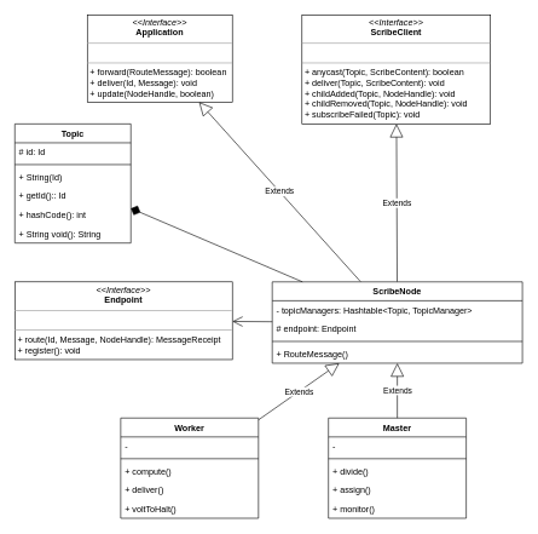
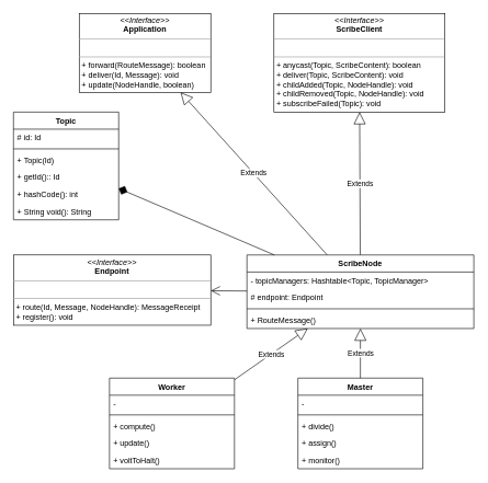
  <mxCell id="0" />
  <mxCell id="1" parent="0" />
  <mxCell id="2" value="&lt;p style=&quot;margin:0px;margin-top:4px;text-align:center;&quot;&gt;&lt;i&gt;&amp;lt;&amp;lt;Interface&amp;gt;&amp;gt;&lt;/i&gt;&lt;br&gt;&lt;b&gt;Endpoint&lt;/b&gt;&lt;br&gt;&lt;/p&gt;&lt;hr size=&quot;1&quot;&gt;&lt;p style=&quot;margin:0px;margin-left:4px;&quot;&gt;&lt;br&gt;&lt;/p&gt;&lt;hr size=&quot;1&quot;&gt;&lt;p style=&quot;margin:0px;margin-left:4px;&quot;&gt;+ route(Id, Message, NodeHandle): MessageReceipt&lt;br&gt;&lt;/p&gt;&lt;p style=&quot;margin:0px;margin-left:4px;&quot;&gt;+&amp;nbsp;register()&lt;span style=&quot;background-color: initial;&quot;&gt;: void&lt;/span&gt;&lt;/p&gt;" style="verticalAlign=top;align=left;overflow=fill;fontSize=12;fontFamily=Helvetica;html=1;rounded=0;shadow=0;comic=0;labelBackgroundColor=none;strokeWidth=1" vertex="1" parent="1"><mxGeometry x="20" y="387.5" width="300" height="107" as="geometry" /></mxCell>
  <mxCell id="3" value="&lt;p style=&quot;margin:0px;margin-top:4px;text-align:center;&quot;&gt;&lt;i&gt;&amp;lt;&amp;lt;Interface&amp;gt;&amp;gt;&lt;/i&gt;&lt;br&gt;&lt;b&gt;Application&lt;/b&gt;&lt;br&gt;&lt;/p&gt;&lt;hr size=&quot;1&quot;&gt;&lt;p style=&quot;margin:0px;margin-left:4px;&quot;&gt;&lt;br&gt;&lt;/p&gt;&lt;hr size=&quot;1&quot;&gt;&lt;p style=&quot;margin:0px;margin-left:4px;&quot;&gt;+ forward(RouteMessage): boolean&lt;br&gt;&lt;/p&gt;&lt;p style=&quot;margin:0px;margin-left:4px;&quot;&gt;+ deliver(Id, Message)&lt;span style=&quot;background-color: initial;&quot;&gt;: void&lt;/span&gt;&lt;/p&gt;&lt;p style=&quot;margin:0px;margin-left:4px;&quot;&gt;&lt;span style=&quot;background-color: initial;&quot;&gt;+ update(NodeHandle, boolean)&lt;/span&gt;&lt;/p&gt;" style="verticalAlign=top;align=left;overflow=fill;fontSize=12;fontFamily=Helvetica;html=1;rounded=0;shadow=0;comic=0;labelBackgroundColor=none;strokeWidth=1" vertex="1" parent="1"><mxGeometry x="120" y="20" width="200" height="120" as="geometry" /></mxCell>
  <mxCell id="4" value="&lt;p style=&quot;margin:0px;margin-top:4px;text-align:center;&quot;&gt;&lt;i&gt;&amp;lt;&amp;lt;Interface&amp;gt;&amp;gt;&lt;/i&gt;&lt;br&gt;&lt;b&gt;ScribeClient&lt;/b&gt;&lt;br&gt;&lt;/p&gt;&lt;hr size=&quot;1&quot;&gt;&lt;p style=&quot;margin:0px;margin-left:4px;&quot;&gt;&lt;br&gt;&lt;/p&gt;&lt;hr size=&quot;1&quot;&gt;&lt;p style=&quot;margin:0px;margin-left:4px;&quot;&gt;+ anycast(Topic, ScribeContent): boolean&lt;br&gt;&lt;/p&gt;&lt;p style=&quot;margin:0px;margin-left:4px;&quot;&gt;+ deliver(Topic, ScribeContent)&lt;span style=&quot;background-color: initial;&quot;&gt;: void&lt;/span&gt;&lt;/p&gt;&lt;p style=&quot;margin:0px;margin-left:4px;&quot;&gt;&lt;span style=&quot;background-color: initial;&quot;&gt;+ childAdded(Topic, NodeHandle): void&lt;/span&gt;&lt;/p&gt;&lt;p style=&quot;margin:0px;margin-left:4px;&quot;&gt;&lt;span style=&quot;background-color: initial;&quot;&gt;+ childRemoved(Topic, NodeHandle): void&lt;/span&gt;&lt;/p&gt;&lt;p style=&quot;margin:0px;margin-left:4px;&quot;&gt;&lt;span style=&quot;background-color: initial;&quot;&gt;+ subscribeFailed(Topic): void&lt;/span&gt;&lt;/p&gt;" style="verticalAlign=top;align=left;overflow=fill;fontSize=12;fontFamily=Helvetica;html=1;rounded=0;shadow=0;comic=0;labelBackgroundColor=none;strokeWidth=1" vertex="1" parent="1"><mxGeometry x="416" y="20" width="260" height="150" as="geometry" /></mxCell>
  <mxCell id="5" value="Extends" style="endArrow=block;endSize=16;endFill=0;html=1;rounded=0;" edge="1" parent="1" source="8" target="4"><mxGeometry x="0.005" width="160" relative="1" as="geometry"><mxPoint x="546" y="385" as="sourcePoint" /><mxPoint x="466" y="435" as="targetPoint" /><mxPoint as="offset" /></mxGeometry></mxCell>
  <mxCell id="6" value="Extends" style="endArrow=block;endSize=16;endFill=0;html=1;rounded=0;" edge="1" parent="1" source="8" target="3"><mxGeometry x="0.005" width="160" relative="1" as="geometry"><mxPoint x="582.806" y="385" as="sourcePoint" /><mxPoint x="556" y="180" as="targetPoint" /><mxPoint as="offset" /></mxGeometry></mxCell>
  <mxCell id="7" value="" style="endArrow=open;endFill=1;endSize=12;html=1;rounded=0;" edge="1" parent="1" source="8" target="2"><mxGeometry width="160" relative="1" as="geometry"><mxPoint x="503.534" y="385" as="sourcePoint" /><mxPoint x="376" y="335" as="targetPoint" /></mxGeometry></mxCell>
  <mxCell id="8" value="ScribeNode" style="swimlane;fontStyle=1;align=center;verticalAlign=top;childLayout=stackLayout;horizontal=1;startSize=26;horizontalStack=0;resizeParent=1;resizeParentMax=0;resizeLast=0;collapsible=1;marginBottom=0;" vertex="1" parent="1"><mxGeometry x="375" y="387.5" width="345" height="112" as="geometry" /></mxCell>
  <mxCell id="9" value="- topicManagers: Hashtable&lt;Topic, TopicManager&gt;" style="text;strokeColor=none;fillColor=none;align=left;verticalAlign=top;spacingLeft=4;spacingRight=4;overflow=hidden;rotatable=0;points=[[0,0.5],[1,0.5]];portConstraint=eastwest;" vertex="1" parent="8"><mxGeometry y="26" width="345" height="26" as="geometry" /></mxCell>
  <mxCell id="10" value="# endpoint: Endpoint" style="text;strokeColor=none;fillColor=none;align=left;verticalAlign=top;spacingLeft=4;spacingRight=4;overflow=hidden;rotatable=0;points=[[0,0.5],[1,0.5]];portConstraint=eastwest;" vertex="1" parent="8"><mxGeometry y="52" width="345" height="26" as="geometry" /></mxCell>
  <mxCell id="11" value="" style="line;strokeWidth=1;fillColor=none;align=left;verticalAlign=middle;spacingTop=-1;spacingLeft=3;spacingRight=3;rotatable=0;labelPosition=right;points=[];portConstraint=eastwest;strokeColor=inherit;" vertex="1" parent="8"><mxGeometry y="78" width="345" height="8" as="geometry" /></mxCell>
  <mxCell id="12" value="+ RouteMessage()" style="text;strokeColor=none;fillColor=none;align=left;verticalAlign=top;spacingLeft=4;spacingRight=4;overflow=hidden;rotatable=0;points=[[0,0.5],[1,0.5]];portConstraint=eastwest;fontStyle=0" vertex="1" parent="8"><mxGeometry y="86" width="345" height="26" as="geometry" /></mxCell>
  <mxCell id="13" value="Topic" style="swimlane;fontStyle=1;align=center;verticalAlign=top;childLayout=stackLayout;horizontal=1;startSize=26;horizontalStack=0;resizeParent=1;resizeParentMax=0;resizeLast=0;collapsible=1;marginBottom=0;" vertex="1" parent="1"><mxGeometry x="20" y="170" width="160" height="164" as="geometry" /></mxCell>
  <mxCell id="14" value="# id: Id" style="text;strokeColor=none;fillColor=none;align=left;verticalAlign=top;spacingLeft=4;spacingRight=4;overflow=hidden;rotatable=0;points=[[0,0.5],[1,0.5]];portConstraint=eastwest;" vertex="1" parent="13"><mxGeometry y="26" width="160" height="26" as="geometry" /></mxCell>
  <mxCell id="15" value="" style="line;strokeWidth=1;fillColor=none;align=left;verticalAlign=middle;spacingTop=-1;spacingLeft=3;spacingRight=3;rotatable=0;labelPosition=right;points=[];portConstraint=eastwest;strokeColor=inherit;" vertex="1" parent="13"><mxGeometry y="52" width="160" height="8" as="geometry" /></mxCell>
- <mxCell id="16" value="+ String(Id)" style="text;strokeColor=none;fillColor=none;align=left;verticalAlign=top;spacingLeft=4;spacingRight=4;overflow=hidden;rotatable=0;points=[[0,0.5],[1,0.5]];portConstraint=eastwest;fontStyle=0" vertex="1" parent="13"><mxGeometry y="60" width="160" height="26" as="geometry" /></mxCell>
+ <mxCell id="16" value="+ Topic(Id)" style="text;strokeColor=none;fillColor=none;align=left;verticalAlign=top;spacingLeft=4;spacingRight=4;overflow=hidden;rotatable=0;points=[[0,0.5],[1,0.5]];portConstraint=eastwest;fontStyle=0" vertex="1" parent="13"><mxGeometry y="60" width="160" height="26" as="geometry" /></mxCell>
  <mxCell id="17" value="+ getId():: Id" style="text;strokeColor=none;fillColor=none;align=left;verticalAlign=top;spacingLeft=4;spacingRight=4;overflow=hidden;rotatable=0;points=[[0,0.5],[1,0.5]];portConstraint=eastwest;fontStyle=0" vertex="1" parent="13"><mxGeometry y="86" width="160" height="26" as="geometry" /></mxCell>
  <mxCell id="18" value="+ hashCode(): int" style="text;strokeColor=none;fillColor=none;align=left;verticalAlign=top;spacingLeft=4;spacingRight=4;overflow=hidden;rotatable=0;points=[[0,0.5],[1,0.5]];portConstraint=eastwest;fontStyle=0" vertex="1" parent="13"><mxGeometry y="112" width="160" height="26" as="geometry" /></mxCell>
  <mxCell id="19" value="+ String void(): String" style="text;strokeColor=none;fillColor=none;align=left;verticalAlign=top;spacingLeft=4;spacingRight=4;overflow=hidden;rotatable=0;points=[[0,0.5],[1,0.5]];portConstraint=eastwest;fontStyle=0" vertex="1" parent="13"><mxGeometry y="138" width="160" height="26" as="geometry" /></mxCell>
  <mxCell id="20" value="" style="endArrow=diamond;endFill=1;endSize=12;html=1;rounded=0;" edge="1" parent="1" source="8" target="13"><mxGeometry width="160" relative="1" as="geometry"><mxPoint x="351" y="451" as="sourcePoint" /><mxPoint x="276" y="451" as="targetPoint" /></mxGeometry></mxCell>
  <mxCell id="21" value="Master" style="swimlane;fontStyle=1;align=center;verticalAlign=top;childLayout=stackLayout;horizontal=1;startSize=26;horizontalStack=0;resizeParent=1;resizeParentMax=0;resizeLast=0;collapsible=1;marginBottom=0;" vertex="1" parent="1"><mxGeometry x="452.5" y="575" width="190" height="138" as="geometry" /></mxCell>
  <mxCell id="22" value="-" style="text;strokeColor=none;fillColor=none;align=left;verticalAlign=top;spacingLeft=4;spacingRight=4;overflow=hidden;rotatable=0;points=[[0,0.5],[1,0.5]];portConstraint=eastwest;" vertex="1" parent="21"><mxGeometry y="26" width="190" height="26" as="geometry" /></mxCell>
  <mxCell id="23" value="" style="line;strokeWidth=1;fillColor=none;align=left;verticalAlign=middle;spacingTop=-1;spacingLeft=3;spacingRight=3;rotatable=0;labelPosition=right;points=[];portConstraint=eastwest;strokeColor=inherit;" vertex="1" parent="21"><mxGeometry y="52" width="190" height="8" as="geometry" /></mxCell>
  <mxCell id="24" value="+ divide()" style="text;strokeColor=none;fillColor=none;align=left;verticalAlign=top;spacingLeft=4;spacingRight=4;overflow=hidden;rotatable=0;points=[[0,0.5],[1,0.5]];portConstraint=eastwest;fontStyle=0" vertex="1" parent="21"><mxGeometry y="60" width="190" height="26" as="geometry" /></mxCell>
  <mxCell id="25" value="+ assign()" style="text;strokeColor=none;fillColor=none;align=left;verticalAlign=top;spacingLeft=4;spacingRight=4;overflow=hidden;rotatable=0;points=[[0,0.5],[1,0.5]];portConstraint=eastwest;fontStyle=0" vertex="1" parent="21"><mxGeometry y="86" width="190" height="26" as="geometry" /></mxCell>
  <mxCell id="26" value="+ monitor()" style="text;strokeColor=none;fillColor=none;align=left;verticalAlign=top;spacingLeft=4;spacingRight=4;overflow=hidden;rotatable=0;points=[[0,0.5],[1,0.5]];portConstraint=eastwest;fontStyle=0" vertex="1" parent="21"><mxGeometry y="112" width="190" height="26" as="geometry" /></mxCell>
  <mxCell id="27" value="Worker" style="swimlane;fontStyle=1;align=center;verticalAlign=top;childLayout=stackLayout;horizontal=1;startSize=26;horizontalStack=0;resizeParent=1;resizeParentMax=0;resizeLast=0;collapsible=1;marginBottom=0;" vertex="1" parent="1"><mxGeometry x="166" y="575" width="190" height="138" as="geometry" /></mxCell>
  <mxCell id="28" value="-" style="text;strokeColor=none;fillColor=none;align=left;verticalAlign=top;spacingLeft=4;spacingRight=4;overflow=hidden;rotatable=0;points=[[0,0.5],[1,0.5]];portConstraint=eastwest;" vertex="1" parent="27"><mxGeometry y="26" width="190" height="26" as="geometry" /></mxCell>
  <mxCell id="29" value="" style="line;strokeWidth=1;fillColor=none;align=left;verticalAlign=middle;spacingTop=-1;spacingLeft=3;spacingRight=3;rotatable=0;labelPosition=right;points=[];portConstraint=eastwest;strokeColor=inherit;" vertex="1" parent="27"><mxGeometry y="52" width="190" height="8" as="geometry" /></mxCell>
  <mxCell id="30" value="+ compute()" style="text;strokeColor=none;fillColor=none;align=left;verticalAlign=top;spacingLeft=4;spacingRight=4;overflow=hidden;rotatable=0;points=[[0,0.5],[1,0.5]];portConstraint=eastwest;fontStyle=0" vertex="1" parent="27"><mxGeometry y="60" width="190" height="26" as="geometry" /></mxCell>
- <mxCell id="31" value="+ deliver()" style="text;strokeColor=none;fillColor=none;align=left;verticalAlign=top;spacingLeft=4;spacingRight=4;overflow=hidden;rotatable=0;points=[[0,0.5],[1,0.5]];portConstraint=eastwest;fontStyle=0" vertex="1" parent="27"><mxGeometry y="86" width="190" height="26" as="geometry" /></mxCell>
+ <mxCell id="31" value="+ update()" style="text;strokeColor=none;fillColor=none;align=left;verticalAlign=top;spacingLeft=4;spacingRight=4;overflow=hidden;rotatable=0;points=[[0,0.5],[1,0.5]];portConstraint=eastwest;fontStyle=0" vertex="1" parent="27"><mxGeometry y="86" width="190" height="26" as="geometry" /></mxCell>
  <mxCell id="32" value="+ voltToHalt()" style="text;strokeColor=none;fillColor=none;align=left;verticalAlign=top;spacingLeft=4;spacingRight=4;overflow=hidden;rotatable=0;points=[[0,0.5],[1,0.5]];portConstraint=eastwest;fontStyle=0" vertex="1" parent="27"><mxGeometry y="112" width="190" height="26" as="geometry" /></mxCell>
  <mxCell id="33" value="Extends" style="endArrow=block;endSize=16;endFill=0;html=1;rounded=0;" edge="1" parent="1" source="27" target="8"><mxGeometry x="0.005" width="160" relative="1" as="geometry"><mxPoint x="320" y="773" as="sourcePoint" /><mxPoint x="502" y="540" as="targetPoint" /><mxPoint as="offset" /></mxGeometry></mxCell>
  <mxCell id="34" value="Extends" style="endArrow=block;endSize=16;endFill=0;html=1;rounded=0;" edge="1" parent="1" source="21" target="8"><mxGeometry x="0.005" width="160" relative="1" as="geometry"><mxPoint x="428" y="645" as="sourcePoint" /><mxPoint x="520" y="510" as="targetPoint" /><mxPoint as="offset" /></mxGeometry></mxCell>
